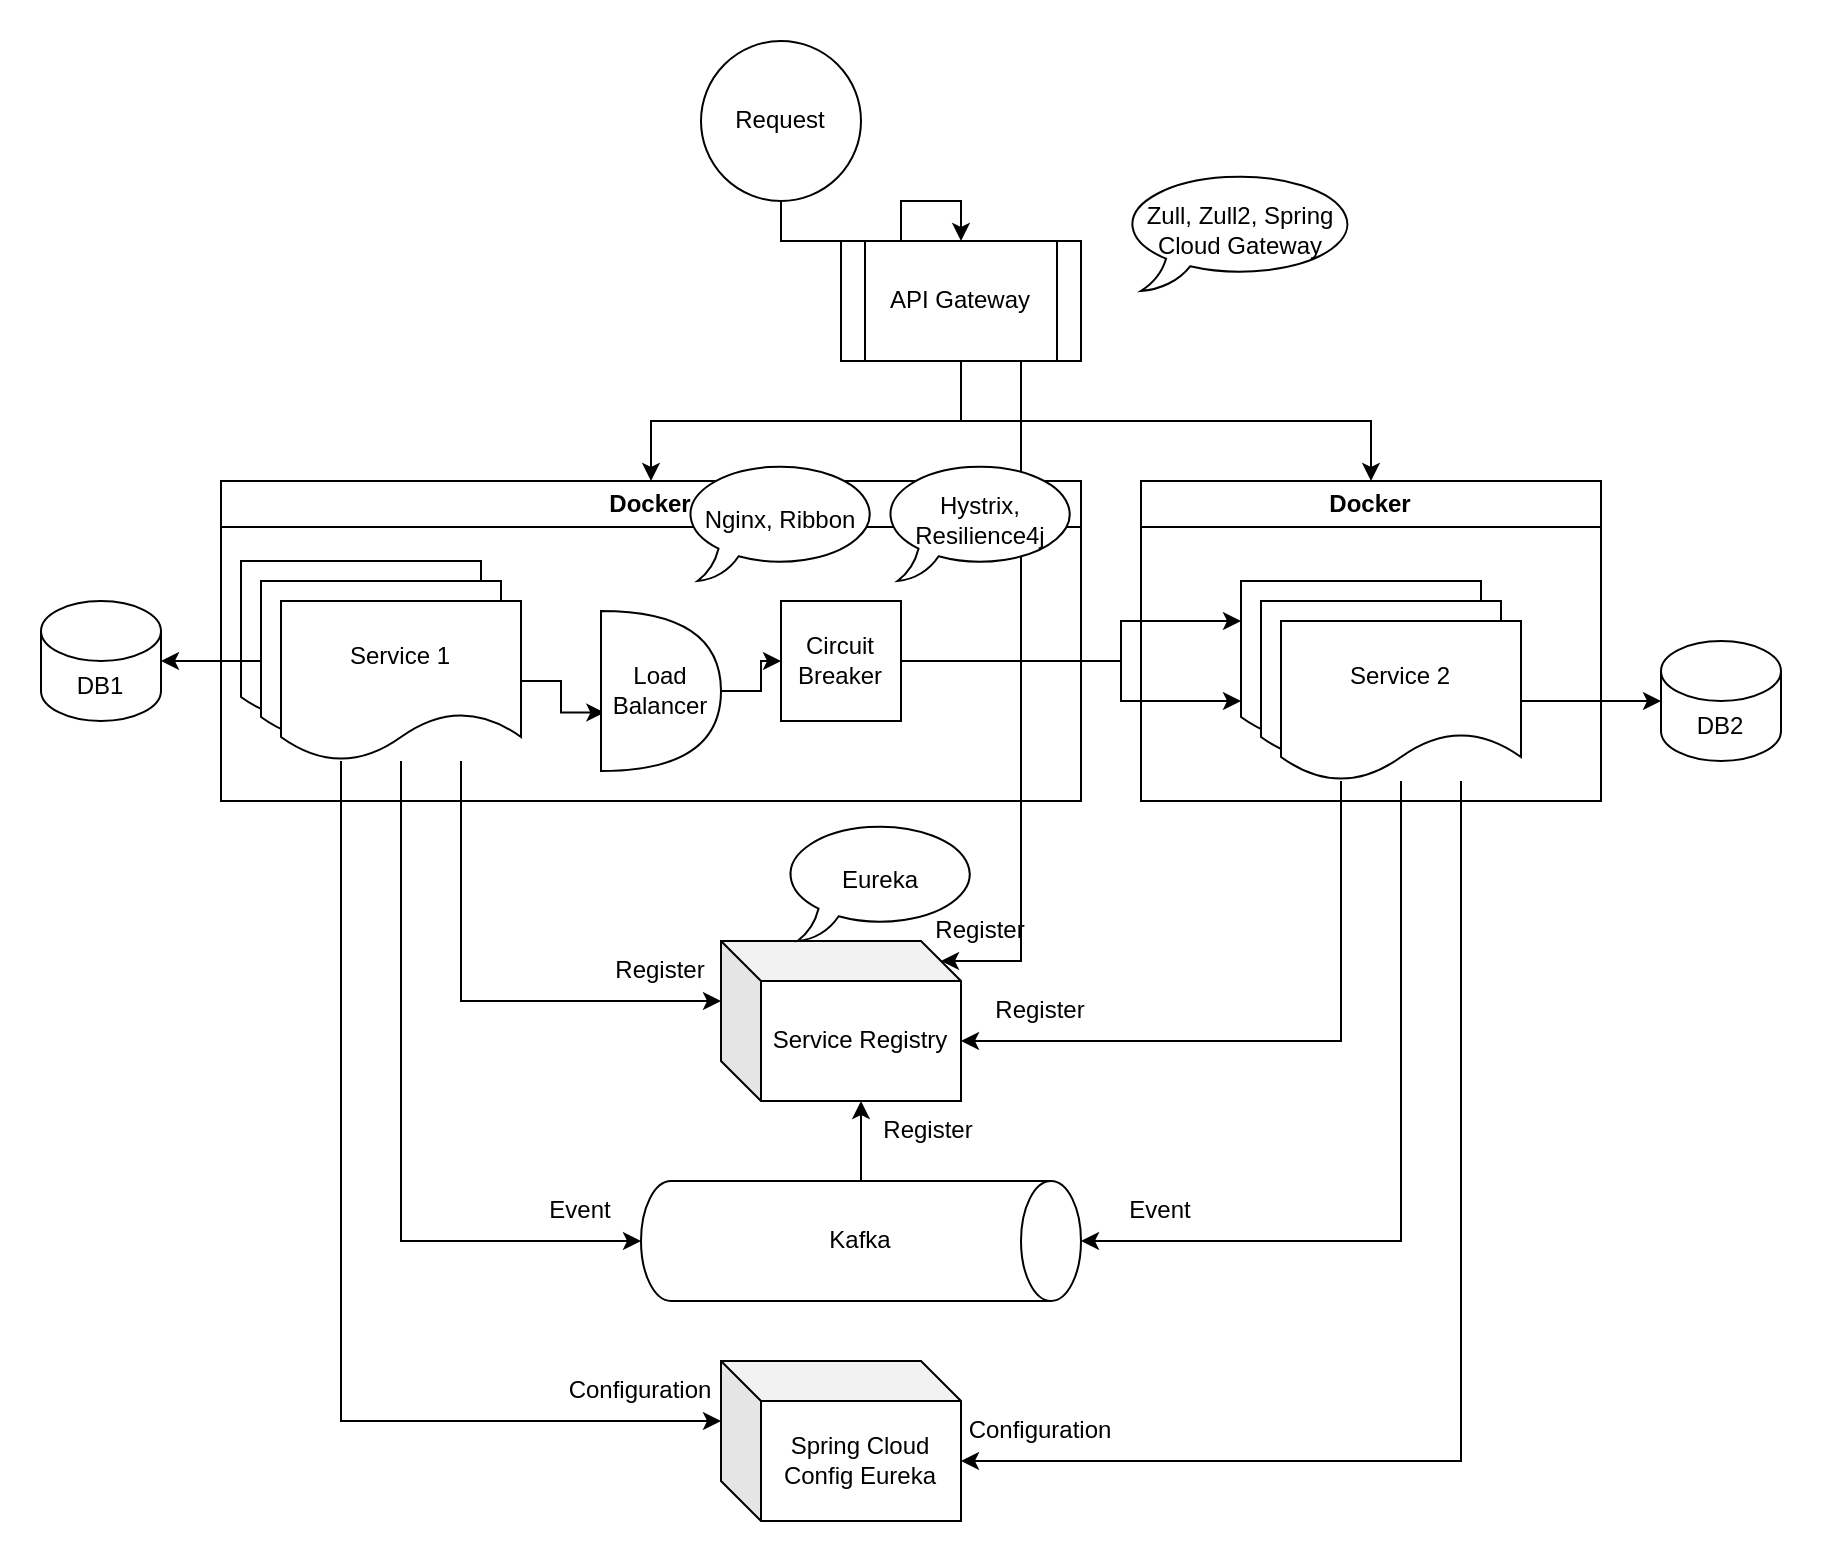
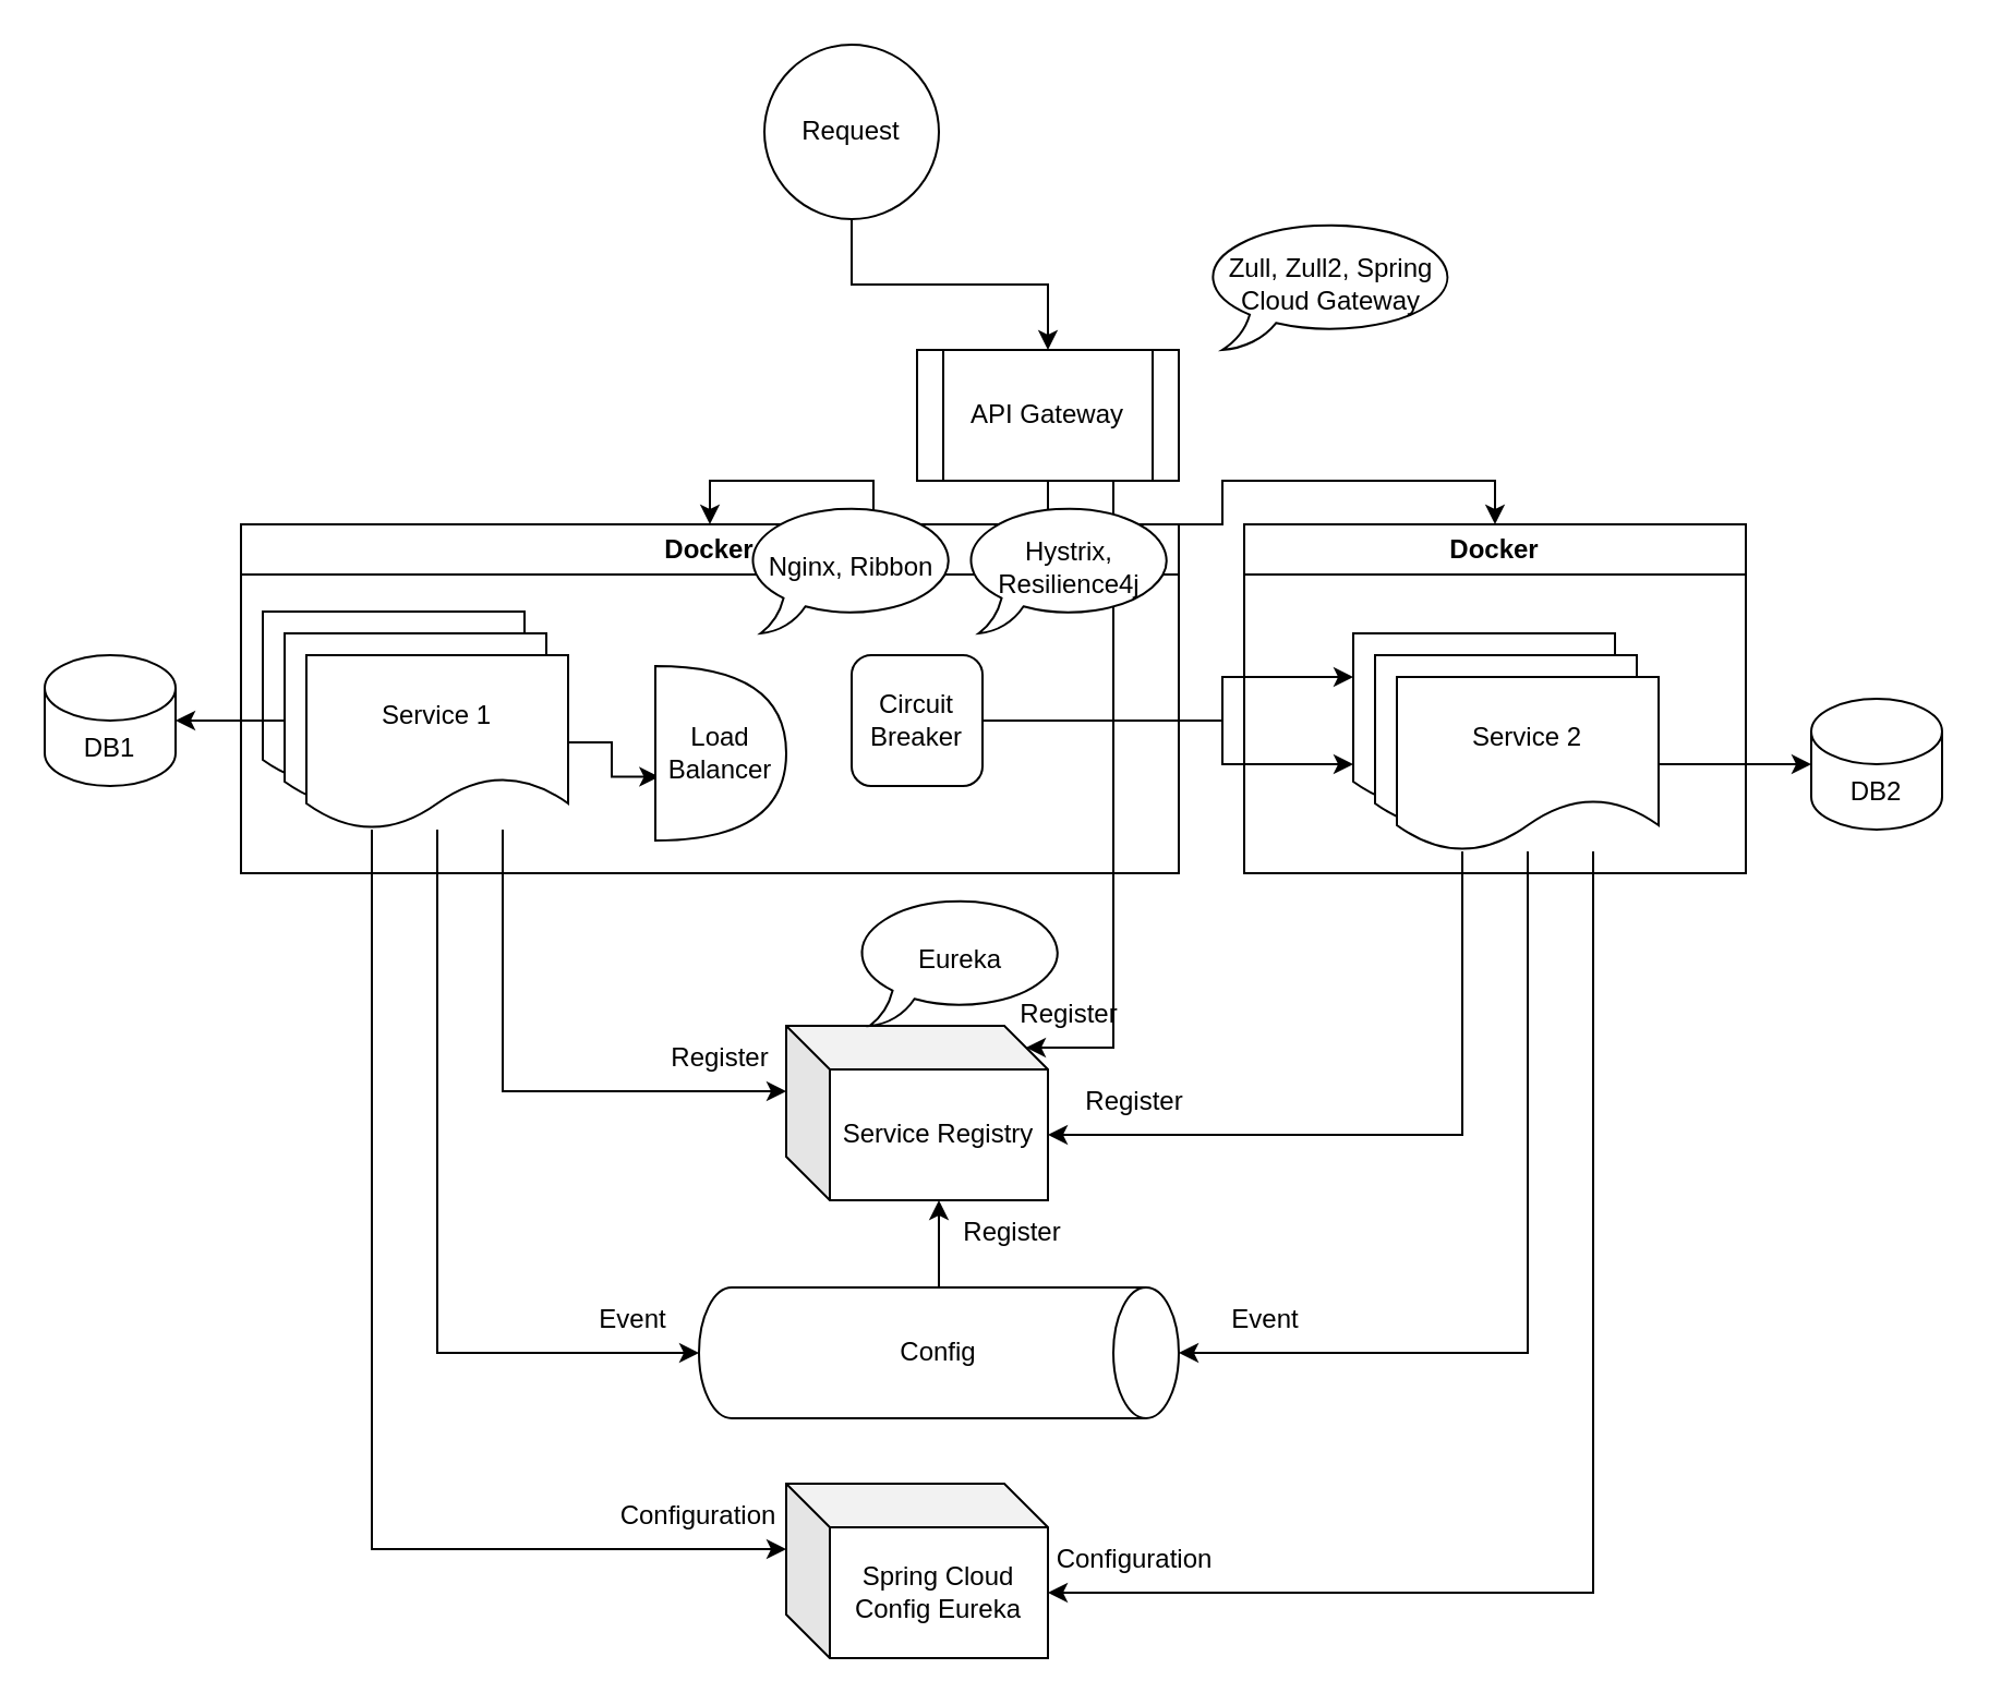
  <mxCell id="0" />
  <mxCell id="1" parent="0" />
  <mxCell id="2" style="edgeStyle=orthogonalEdgeStyle;rounded=0;orthogonalLoop=1;jettySize=auto;html=1;exitX=0.5;exitY=1;exitDx=0;exitDy=0;entryX=0.5;entryY=0;entryDx=0;entryDy=0;" edge="1" parent="1" source="3" target="7"><mxGeometry relative="1" as="geometry" /></mxCell>
  <mxCell id="3" value="Request" style="ellipse;whiteSpace=wrap;html=1;aspect=fixed;" vertex="1" parent="1"><mxGeometry x="350" y="20" width="80" height="80" as="geometry" /></mxCell>
  <mxCell id="4" style="edgeStyle=orthogonalEdgeStyle;rounded=0;orthogonalLoop=1;jettySize=auto;html=1;exitX=0.5;exitY=1;exitDx=0;exitDy=0;" edge="1" parent="1" source="7" target="26"><mxGeometry relative="1" as="geometry" /></mxCell>
  <mxCell id="5" style="edgeStyle=orthogonalEdgeStyle;rounded=0;orthogonalLoop=1;jettySize=auto;html=1;exitX=0.5;exitY=1;exitDx=0;exitDy=0;entryX=0.5;entryY=0;entryDx=0;entryDy=0;" edge="1" parent="1" source="7" target="31"><mxGeometry relative="1" as="geometry" /></mxCell>
  <mxCell id="6" style="edgeStyle=orthogonalEdgeStyle;rounded=0;orthogonalLoop=1;jettySize=auto;html=1;entryX=0;entryY=0;entryDx=110;entryDy=10;entryPerimeter=0;" edge="1" parent="1" source="7" target="32"><mxGeometry relative="1" as="geometry"><Array as="points"><mxPoint x="510" y="480" /></Array></mxGeometry></mxCell>
- <mxCell id="7" value="API Gateway" style="shape=process;whiteSpace=wrap;html=1;backgroundOutline=1;" vertex="1" parent="1"><mxGeometry x="420" y="120" width="120" height="60" as="geometry" /></mxCell>
+ <mxCell id="7" value="API Gateway" style="shape=process;whiteSpace=wrap;html=1;backgroundOutline=1;" vertex="1" parent="1"><mxGeometry x="420" y="160" width="120" height="60" as="geometry" /></mxCell>
  <mxCell id="8" value="Service 1" style="shape=document;whiteSpace=wrap;html=1;boundedLbl=1;" vertex="1" parent="1"><mxGeometry x="120" y="280" width="120" height="80" as="geometry" /></mxCell>
  <mxCell id="9" value="Service 2" style="shape=document;whiteSpace=wrap;html=1;boundedLbl=1;" vertex="1" parent="1"><mxGeometry x="620" y="290" width="120" height="80" as="geometry" /></mxCell>
  <mxCell id="10" style="edgeStyle=orthogonalEdgeStyle;rounded=0;orthogonalLoop=1;jettySize=auto;html=1;entryX=1;entryY=0.5;entryDx=0;entryDy=0;entryPerimeter=0;" edge="1" parent="1" source="11" target="30"><mxGeometry relative="1" as="geometry" /></mxCell>
  <mxCell id="11" value="Service 1" style="shape=document;whiteSpace=wrap;html=1;boundedLbl=1;" vertex="1" parent="1"><mxGeometry x="130" y="290" width="120" height="80" as="geometry" /></mxCell>
  <mxCell id="12" style="edgeStyle=orthogonalEdgeStyle;rounded=0;orthogonalLoop=1;jettySize=auto;html=1;exitX=1;exitY=0.5;exitDx=0;exitDy=0;entryX=0.028;entryY=0.635;entryDx=0;entryDy=0;entryPerimeter=0;" edge="1" parent="1" source="16" target="24"><mxGeometry relative="1" as="geometry" /></mxCell>
  <mxCell id="13" style="edgeStyle=orthogonalEdgeStyle;rounded=0;orthogonalLoop=1;jettySize=auto;html=1;entryX=0.5;entryY=1;entryDx=0;entryDy=0;entryPerimeter=0;" edge="1" parent="1" source="16" target="34"><mxGeometry relative="1" as="geometry"><Array as="points"><mxPoint x="200" y="620" /></Array></mxGeometry></mxCell>
  <mxCell id="14" style="edgeStyle=orthogonalEdgeStyle;rounded=0;orthogonalLoop=1;jettySize=auto;html=1;entryX=0;entryY=0;entryDx=0;entryDy=30;entryPerimeter=0;" edge="1" parent="1" source="16" target="32"><mxGeometry relative="1" as="geometry"><Array as="points"><mxPoint x="230" y="500" /></Array></mxGeometry></mxCell>
  <mxCell id="15" style="edgeStyle=orthogonalEdgeStyle;rounded=0;orthogonalLoop=1;jettySize=auto;html=1;entryX=0;entryY=0;entryDx=0;entryDy=30;entryPerimeter=0;" edge="1" parent="1" source="16" target="36"><mxGeometry relative="1" as="geometry"><Array as="points"><mxPoint x="170" y="710" /></Array></mxGeometry></mxCell>
  <mxCell id="16" value="Service 1" style="shape=document;whiteSpace=wrap;html=1;boundedLbl=1;" vertex="1" parent="1"><mxGeometry x="140" y="300" width="120" height="80" as="geometry" /></mxCell>
  <mxCell id="17" value="Service 2" style="shape=document;whiteSpace=wrap;html=1;boundedLbl=1;" vertex="1" parent="1"><mxGeometry x="630" y="300" width="120" height="80" as="geometry" /></mxCell>
  <mxCell id="18" style="edgeStyle=orthogonalEdgeStyle;rounded=0;orthogonalLoop=1;jettySize=auto;html=1;entryX=0;entryY=0.5;entryDx=0;entryDy=0;entryPerimeter=0;" edge="1" parent="1" source="22" target="25"><mxGeometry relative="1" as="geometry" /></mxCell>
  <mxCell id="19" style="edgeStyle=orthogonalEdgeStyle;rounded=0;orthogonalLoop=1;jettySize=auto;html=1;entryX=0.5;entryY=0;entryDx=0;entryDy=0;entryPerimeter=0;" edge="1" parent="1" source="22" target="34"><mxGeometry relative="1" as="geometry"><Array as="points"><mxPoint x="700" y="620" /></Array></mxGeometry></mxCell>
  <mxCell id="20" style="edgeStyle=orthogonalEdgeStyle;rounded=0;orthogonalLoop=1;jettySize=auto;html=1;entryX=0;entryY=0;entryDx=120;entryDy=50;entryPerimeter=0;" edge="1" parent="1" source="22" target="36"><mxGeometry relative="1" as="geometry"><Array as="points"><mxPoint x="730" y="730" /></Array></mxGeometry></mxCell>
  <mxCell id="21" style="edgeStyle=orthogonalEdgeStyle;rounded=0;orthogonalLoop=1;jettySize=auto;html=1;entryX=0;entryY=0;entryDx=120;entryDy=50;entryPerimeter=0;" edge="1" parent="1" source="22" target="32"><mxGeometry relative="1" as="geometry"><Array as="points"><mxPoint x="670" y="520" /></Array></mxGeometry></mxCell>
  <mxCell id="22" value="Service 2" style="shape=document;whiteSpace=wrap;html=1;boundedLbl=1;" vertex="1" parent="1"><mxGeometry x="640" y="310" width="120" height="80" as="geometry" /></mxCell>
- <mxCell id="23" style="edgeStyle=orthogonalEdgeStyle;rounded=0;orthogonalLoop=1;jettySize=auto;html=1;exitX=1;exitY=0.5;exitDx=0;exitDy=0;exitPerimeter=0;" edge="1" parent="1" source="24" target="27"><mxGeometry relative="1" as="geometry" /></mxCell>
  <mxCell id="24" value="Load Balancer" style="shape=or;whiteSpace=wrap;html=1;" vertex="1" parent="1"><mxGeometry x="300" y="305" width="60" height="80" as="geometry" /></mxCell>
  <mxCell id="25" value="DB2" style="shape=cylinder3;whiteSpace=wrap;html=1;boundedLbl=1;backgroundOutline=1;size=15;" vertex="1" parent="1"><mxGeometry x="830" y="320" width="60" height="60" as="geometry" /></mxCell>
  <mxCell id="26" value="Docker" style="swimlane;whiteSpace=wrap;html=1;" vertex="1" parent="1"><mxGeometry x="110" y="240" width="430" height="160" as="geometry" /></mxCell>
- <mxCell id="27" value="Circuit Breaker" style="rounded=0;whiteSpace=wrap;html=1;" vertex="1" parent="26"><mxGeometry x="280" y="60" width="60" height="60" as="geometry" /></mxCell>
+ <mxCell id="27" value="Circuit Breaker" style="whiteSpace=wrap;html=1;rounded=1;" vertex="1" parent="26"><mxGeometry x="280" y="60" width="60" height="60" as="geometry" /></mxCell>
  <mxCell id="28" value="Nginx, Ribbon" style="whiteSpace=wrap;html=1;shape=mxgraph.basic.oval_callout" vertex="1" parent="26"><mxGeometry x="230" y="-10" width="100" height="60" as="geometry" /></mxCell>
  <mxCell id="29" value="Hystrix, Resilience4j" style="whiteSpace=wrap;html=1;shape=mxgraph.basic.oval_callout" vertex="1" parent="26"><mxGeometry x="330" y="-10" width="100" height="60" as="geometry" /></mxCell>
  <mxCell id="30" value="DB1" style="shape=cylinder3;whiteSpace=wrap;html=1;boundedLbl=1;backgroundOutline=1;size=15;" vertex="1" parent="1"><mxGeometry x="20" y="300" width="60" height="60" as="geometry" /></mxCell>
  <mxCell id="31" value="Docker" style="swimlane;whiteSpace=wrap;html=1;" vertex="1" parent="1"><mxGeometry x="570" y="240" width="230" height="160" as="geometry" /></mxCell>
  <mxCell id="32" value="Service Registry" style="shape=cube;whiteSpace=wrap;html=1;boundedLbl=1;backgroundOutline=1;darkOpacity=0.05;darkOpacity2=0.1;" vertex="1" parent="1"><mxGeometry x="360" y="470" width="120" height="80" as="geometry" /></mxCell>
  <mxCell id="33" style="edgeStyle=orthogonalEdgeStyle;rounded=0;orthogonalLoop=1;jettySize=auto;html=1;exitX=0;exitY=0.5;exitDx=0;exitDy=0;exitPerimeter=0;entryX=0;entryY=0;entryDx=70;entryDy=80;entryPerimeter=0;" edge="1" parent="1" source="34" target="32"><mxGeometry relative="1" as="geometry" /></mxCell>
  <mxCell id="34" value="" style="shape=cylinder3;whiteSpace=wrap;html=1;boundedLbl=1;backgroundOutline=1;size=15;rotation=90;" vertex="1" parent="1"><mxGeometry x="400" y="510" width="60" height="220" as="geometry" /></mxCell>
- <mxCell id="35" value="Kafka" style="text;html=1;strokeColor=none;fillColor=none;align=center;verticalAlign=middle;whiteSpace=wrap;rounded=0;" vertex="1" parent="1"><mxGeometry x="400" y="605" width="60" height="30" as="geometry" /></mxCell>
+ <mxCell id="35" value="Config" style="text;html=1;strokeColor=none;fillColor=none;align=center;verticalAlign=middle;whiteSpace=wrap;rounded=0;" vertex="1" parent="1"><mxGeometry x="400" y="605" width="60" height="30" as="geometry" /></mxCell>
  <mxCell id="36" value="Spring Cloud Config Eureka" style="shape=cube;whiteSpace=wrap;html=1;boundedLbl=1;backgroundOutline=1;darkOpacity=0.05;darkOpacity2=0.1;" vertex="1" parent="1"><mxGeometry x="360" y="680" width="120" height="80" as="geometry" /></mxCell>
  <mxCell id="37" style="edgeStyle=orthogonalEdgeStyle;rounded=0;orthogonalLoop=1;jettySize=auto;html=1;entryX=0;entryY=0.25;entryDx=0;entryDy=0;" edge="1" parent="1" source="27" target="9"><mxGeometry relative="1" as="geometry"><Array as="points"><mxPoint x="560" y="330" /><mxPoint x="560" y="310" /></Array></mxGeometry></mxCell>
  <mxCell id="38" style="edgeStyle=orthogonalEdgeStyle;rounded=0;orthogonalLoop=1;jettySize=auto;html=1;entryX=0;entryY=0.75;entryDx=0;entryDy=0;" edge="1" parent="1" source="27" target="9"><mxGeometry relative="1" as="geometry"><Array as="points"><mxPoint x="560" y="330" /><mxPoint x="560" y="350" /></Array></mxGeometry></mxCell>
  <mxCell id="39" value="Register" style="text;html=1;strokeColor=none;fillColor=none;align=center;verticalAlign=middle;whiteSpace=wrap;rounded=0;" vertex="1" parent="1"><mxGeometry x="460" y="450" width="60" height="30" as="geometry" /></mxCell>
  <mxCell id="40" value="Register" style="text;html=1;strokeColor=none;fillColor=none;align=center;verticalAlign=middle;whiteSpace=wrap;rounded=0;" vertex="1" parent="1"><mxGeometry x="300" y="470" width="60" height="30" as="geometry" /></mxCell>
  <mxCell id="41" value="Register" style="text;html=1;strokeColor=none;fillColor=none;align=center;verticalAlign=middle;whiteSpace=wrap;rounded=0;" vertex="1" parent="1"><mxGeometry x="490" y="490" width="60" height="30" as="geometry" /></mxCell>
  <mxCell id="42" value="Register" style="text;html=1;strokeColor=none;fillColor=none;align=center;verticalAlign=middle;whiteSpace=wrap;rounded=0;" vertex="1" parent="1"><mxGeometry x="434" y="550" width="60" height="30" as="geometry" /></mxCell>
  <mxCell id="43" value="Event" style="text;html=1;strokeColor=none;fillColor=none;align=center;verticalAlign=middle;whiteSpace=wrap;rounded=0;" vertex="1" parent="1"><mxGeometry x="260" y="590" width="60" height="30" as="geometry" /></mxCell>
  <mxCell id="44" value="Event" style="text;html=1;strokeColor=none;fillColor=none;align=center;verticalAlign=middle;whiteSpace=wrap;rounded=0;" vertex="1" parent="1"><mxGeometry x="550" y="590" width="60" height="30" as="geometry" /></mxCell>
  <mxCell id="45" value="Configuration" style="text;html=1;strokeColor=none;fillColor=none;align=center;verticalAlign=middle;whiteSpace=wrap;rounded=0;" vertex="1" parent="1"><mxGeometry x="290" y="680" width="60" height="30" as="geometry" /></mxCell>
  <mxCell id="46" value="Configuration" style="text;html=1;strokeColor=none;fillColor=none;align=center;verticalAlign=middle;whiteSpace=wrap;rounded=0;" vertex="1" parent="1"><mxGeometry x="490" y="700" width="60" height="30" as="geometry" /></mxCell>
- <mxCell id="47" value="Zull, Zull2, Spring Cloud Gateway" style="whiteSpace=wrap;html=1;shape=mxgraph.basic.oval_callout" vertex="1" parent="1"><mxGeometry x="560" y="85" width="120" height="60" as="geometry" /></mxCell>
+ <mxCell id="47" value="Zull, Zull2, Spring Cloud Gateway" style="whiteSpace=wrap;html=1;shape=mxgraph.basic.oval_callout" vertex="1" parent="1"><mxGeometry x="550" y="100" width="120" height="60" as="geometry" /></mxCell>
  <mxCell id="48" value="Eureka" style="whiteSpace=wrap;html=1;shape=mxgraph.basic.oval_callout" vertex="1" parent="1"><mxGeometry x="390" y="410" width="100" height="60" as="geometry" /></mxCell>
